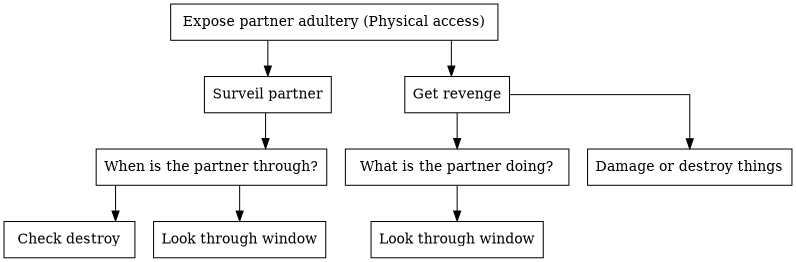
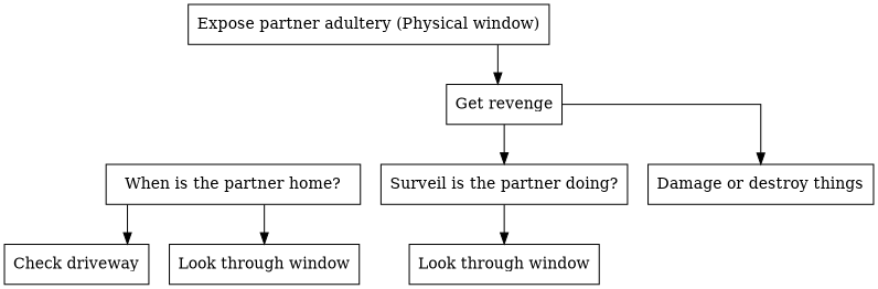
  digraph {
    splines=ortho
    node [shape=rectangle]
-   n1 [label="Expose partner adultery (Physical access)" shape=AND]
-   n2 [label="Surveil partner" shape=OR]
+   n1 [label="Expose partner adultery (Physical window)" shape=AND]
    n3 [label="Get revenge"]
-   n4 [label="When is the partner through?" shape=OR]
-   n5 [label="What is the partner doing?"]
+   n4 [label="When is the partner home?" shape=OR]
+   n5 [label="Surveil is the partner doing?"]
    n6 [label="Damage or destroy things"]
-   n7 [label="Check destroy"]
+   n7 [label="Check driveway"]
    n8 [label="Look through window"]
    n9 [label="Look through window"]
-   n1 -> n2
    n1 -> n3
-   n2 -> n4
    n3 -> n5
    n3 -> n6
    n4 -> n7
    n4 -> n8
    n5 -> n9
  }
